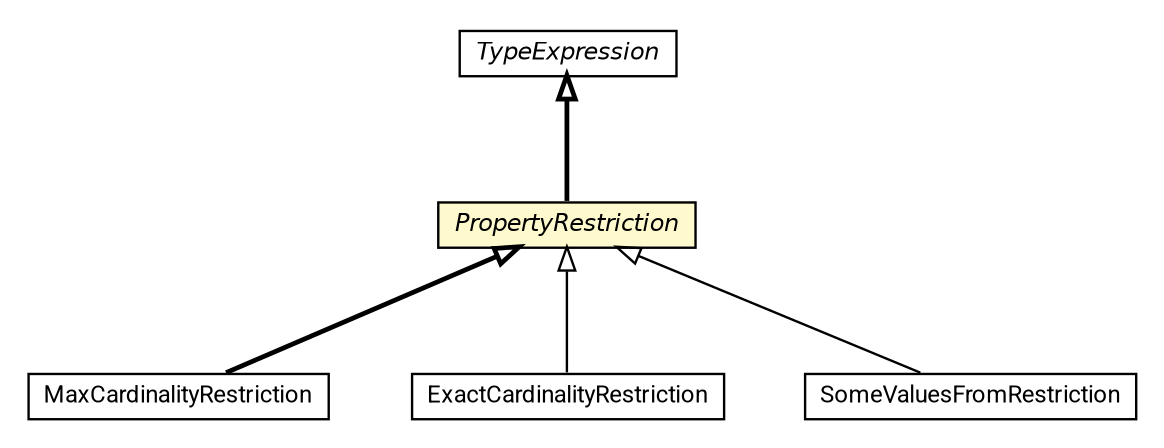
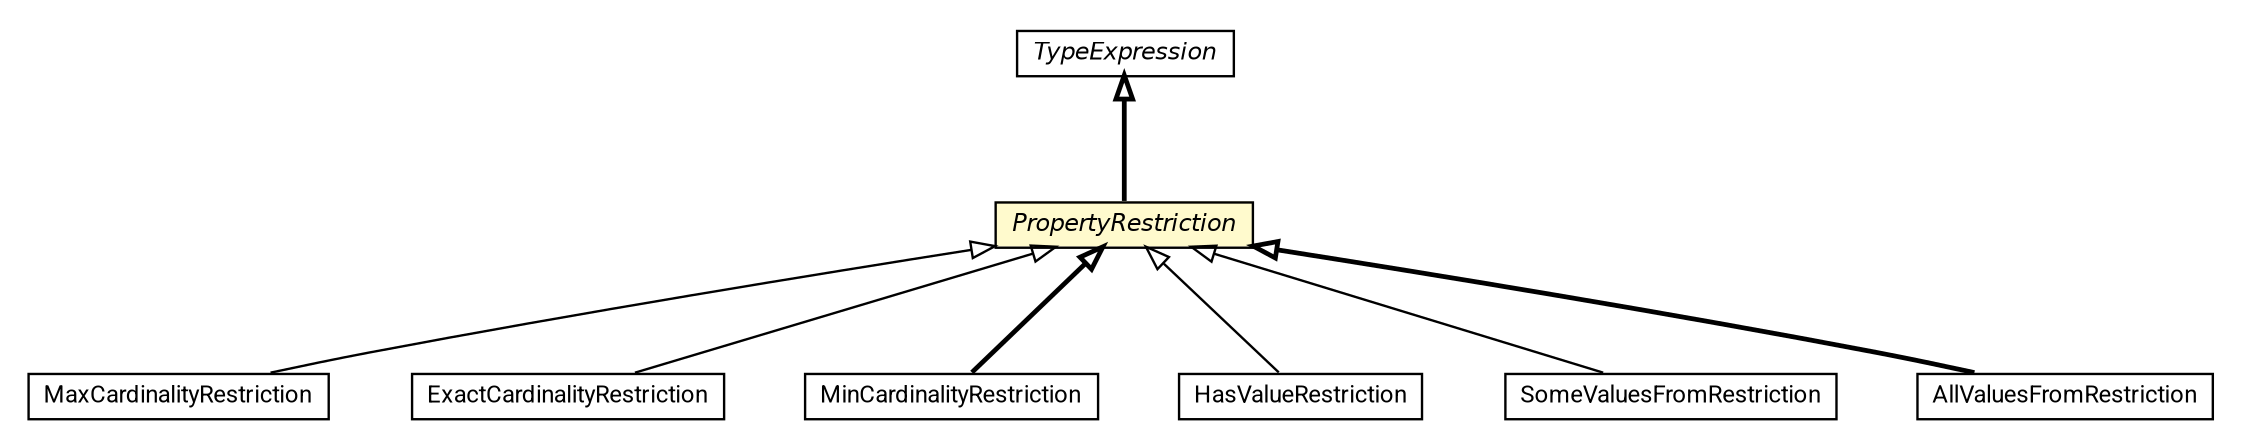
  digraph {
    fontname=Roboto
    nodesep=0.25
    ranksep=0.5
    node [fontcolor=black fontname=Roboto fontsize=10.0 shape=plaintext]
    edge [arrowtail=empty dir=back fontname=Roboto fontsize=10 headport=p labelfontname=Helvetica labelfontsize=10 style=solid tailport=p]
    n1 [label=<<table title="org.universAAL.middleware.owl.MaxCardinalityRestriction" border="0" cellborder="1" cellspacing="0" cellpadding="2" port="p" href="./MaxCardinalityRestriction.html"> 		<tr><td><table border="0" cellspacing="0" cellpadding="1"> <tr><td align="center" balign="center"> MaxCardinalityRestriction </td></tr> 		</table></td></tr> 		</table>>]
    n2 [label=<<table title="org.universAAL.middleware.owl.ExactCardinalityRestriction" border="0" cellborder="1" cellspacing="0" cellpadding="2" port="p" href="./ExactCardinalityRestriction.html"> 		<tr><td><table border="0" cellspacing="0" cellpadding="1"> <tr><td align="center" balign="center"> ExactCardinalityRestriction </td></tr> 		</table></td></tr> 		</table>>]
+   n3 [label=<<table title="org.universAAL.middleware.owl.MinCardinalityRestriction" border="0" cellborder="1" cellspacing="0" cellpadding="2" port="p" href="./MinCardinalityRestriction.html"> 		<tr><td><table border="0" cellspacing="0" cellpadding="1"> <tr><td align="center" balign="center"> MinCardinalityRestriction </td></tr> 		</table></td></tr> 		</table>>]
+   n4 [label=<<table title="org.universAAL.middleware.owl.HasValueRestriction" border="0" cellborder="1" cellspacing="0" cellpadding="2" port="p" href="./HasValueRestriction.html"> 		<tr><td><table border="0" cellspacing="0" cellpadding="1"> <tr><td align="center" balign="center"> HasValueRestriction </td></tr> 		</table></td></tr> 		</table>>]
    n5 [label=<<table title="org.universAAL.middleware.owl.SomeValuesFromRestriction" border="0" cellborder="1" cellspacing="0" cellpadding="2" port="p" href="./SomeValuesFromRestriction.html"> 		<tr><td><table border="0" cellspacing="0" cellpadding="1"> <tr><td align="center" balign="center"> SomeValuesFromRestriction </td></tr> 		</table></td></tr> 		</table>>]
+   n6 [label=<<table title="org.universAAL.middleware.owl.AllValuesFromRestriction" border="0" cellborder="1" cellspacing="0" cellpadding="2" port="p" href="./AllValuesFromRestriction.html"> 		<tr><td><table border="0" cellspacing="0" cellpadding="1"> <tr><td align="center" balign="center"> AllValuesFromRestriction </td></tr> 		</table></td></tr> 		</table>>]
    n7 [label=<<table title="org.universAAL.middleware.owl.PropertyRestriction" border="0" cellborder="1" cellspacing="0" cellpadding="2" port="p" bgcolor="lemonChiffon" href="./PropertyRestriction.html"> 		<tr><td><table border="0" cellspacing="0" cellpadding="1"> <tr><td align="center" balign="center"><font face="Helvetica-Oblique"> PropertyRestriction </font></td></tr> 		</table></td></tr> 		</table>>]
    n8 [label=<<table title="org.universAAL.middleware.owl.TypeExpression" border="0" cellborder="1" cellspacing="0" cellpadding="2" port="p" href="./TypeExpression.html"> 		<tr><td><table border="0" cellspacing="0" cellpadding="1"> <tr><td align="center" balign="center"><font face="Helvetica-Oblique"> TypeExpression </font></td></tr> 		</table></td></tr> 		</table>>]
-   n7 -> n1 [style=bold]
+   n7 -> n1
    n7 -> n2
+   n7 -> n3 [style=bold]
+   n7 -> n4
    n7 -> n5
+   n7 -> n6 [style=bold]
    n8 -> n7 [style=bold]
  }
